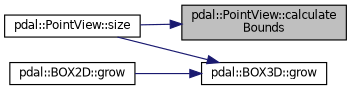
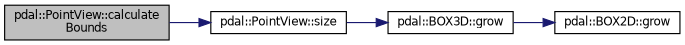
  digraph {
    rankdir=LR
    node [color=black fillcolor=white fontname=Helvetica fontsize=10 shape=record style=filled]
    edge [color=midnightblue fontname=Helvetica fontsize=10 labelfontname=Helvetica labelfontsize=10 style=solid]
    n1 [fillcolor=grey75 fontcolor=black height=0.2 label="pdal::PointView::calculate\lBounds" width=0.4]
    n2 [height=0.2 label="pdal::PointView::size" width=0.4]
    n3 [height=0.2 label="pdal::BOX3D::grow" width=0.4]
    n4 [height=0.2 label="pdal::BOX2D::grow" width=0.4]
-   n2 -> n1
+   n1 -> n2
    n2 -> n3
-   n4 -> n3
+   n3 -> n4
  }
